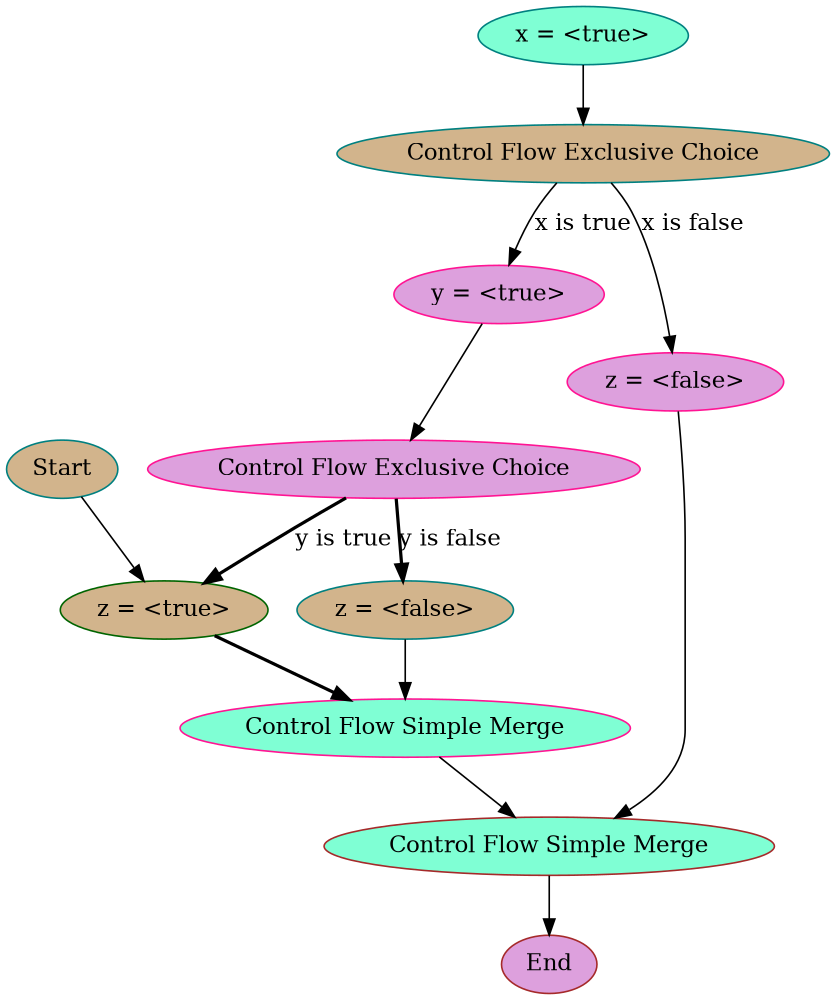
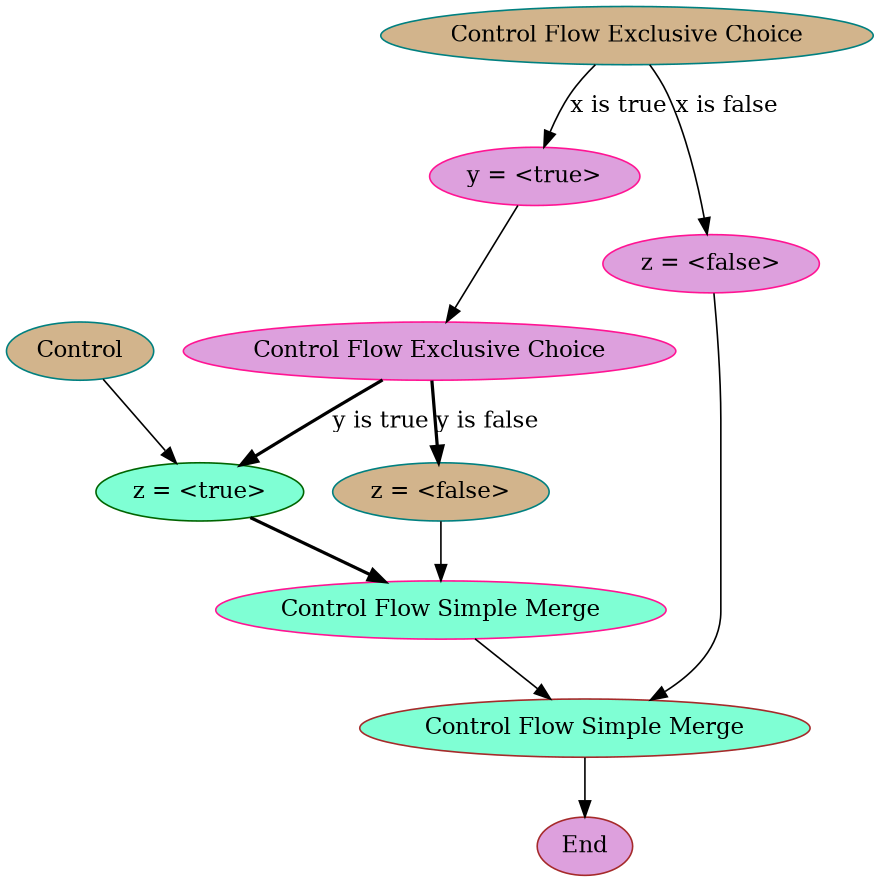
  digraph {
    node [color=teal fillcolor=aquamarine style=filled]
    edge [style=solid]
-   n1 [fillcolor=tan label=Start]
-   n2 [color=darkgreen fillcolor=tan label="z = <true>"]
-   n3 [label="x = <true>"]
+   n1 [fillcolor=tan label=Control]
+   n2 [color=darkgreen label="z = <true>"]
    n4 [fillcolor=tan label="Control Flow\ Exclusive Choice"]
    n5 [color=deeppink fillcolor=plum label="y = <true>"]
    n6 [color=deeppink fillcolor=plum label="z = <false>"]
    n7 [color=deeppink fillcolor=plum label="Control Flow\ Exclusive Choice"]
    n8 [color=brown label="Control Flow\ Simple Merge"]
    n9 [fillcolor=tan label="z = <false>"]
    n10 [color=deeppink label="Control Flow\ Simple Merge"]
    n11 [color=brown fillcolor=plum label=End]
    n1 -> n2
    n2 -> n10 [style=bold]
-   n3 -> n4
    n4 -> n5 [label="x is true"]
    n4 -> n6 [label="x is false"]
    n5 -> n7
    n6 -> n8
    n7 -> n2 [label="y is true" style=bold]
    n7 -> n9 [label="y is false" style=bold]
    n8 -> n11
    n9 -> n10
    n10 -> n8
  }
